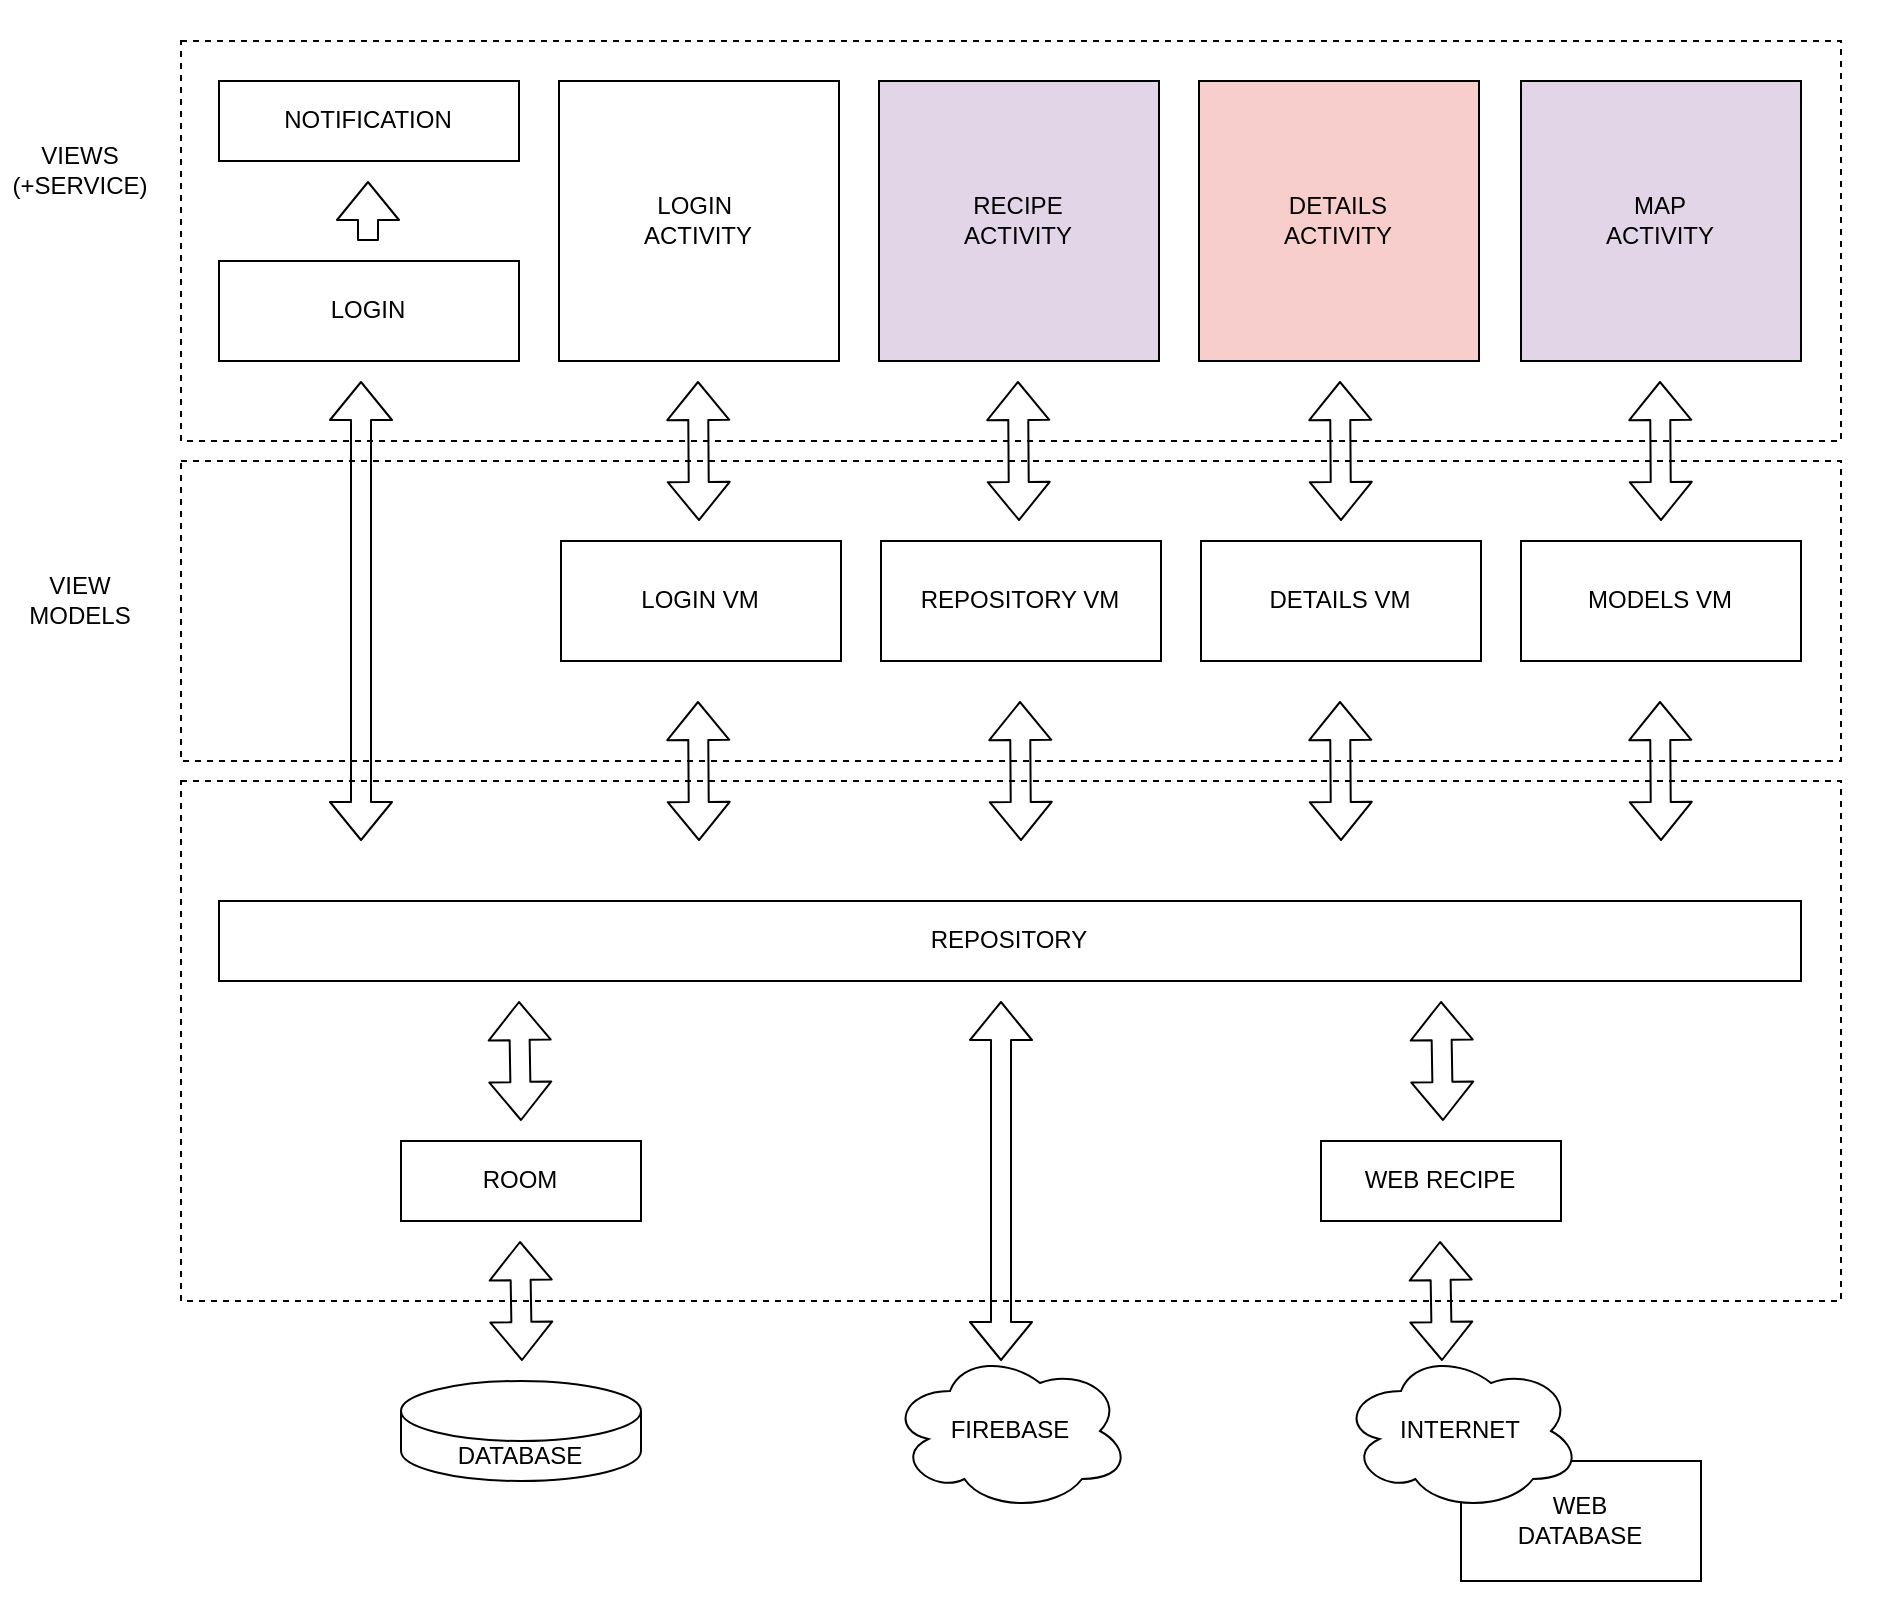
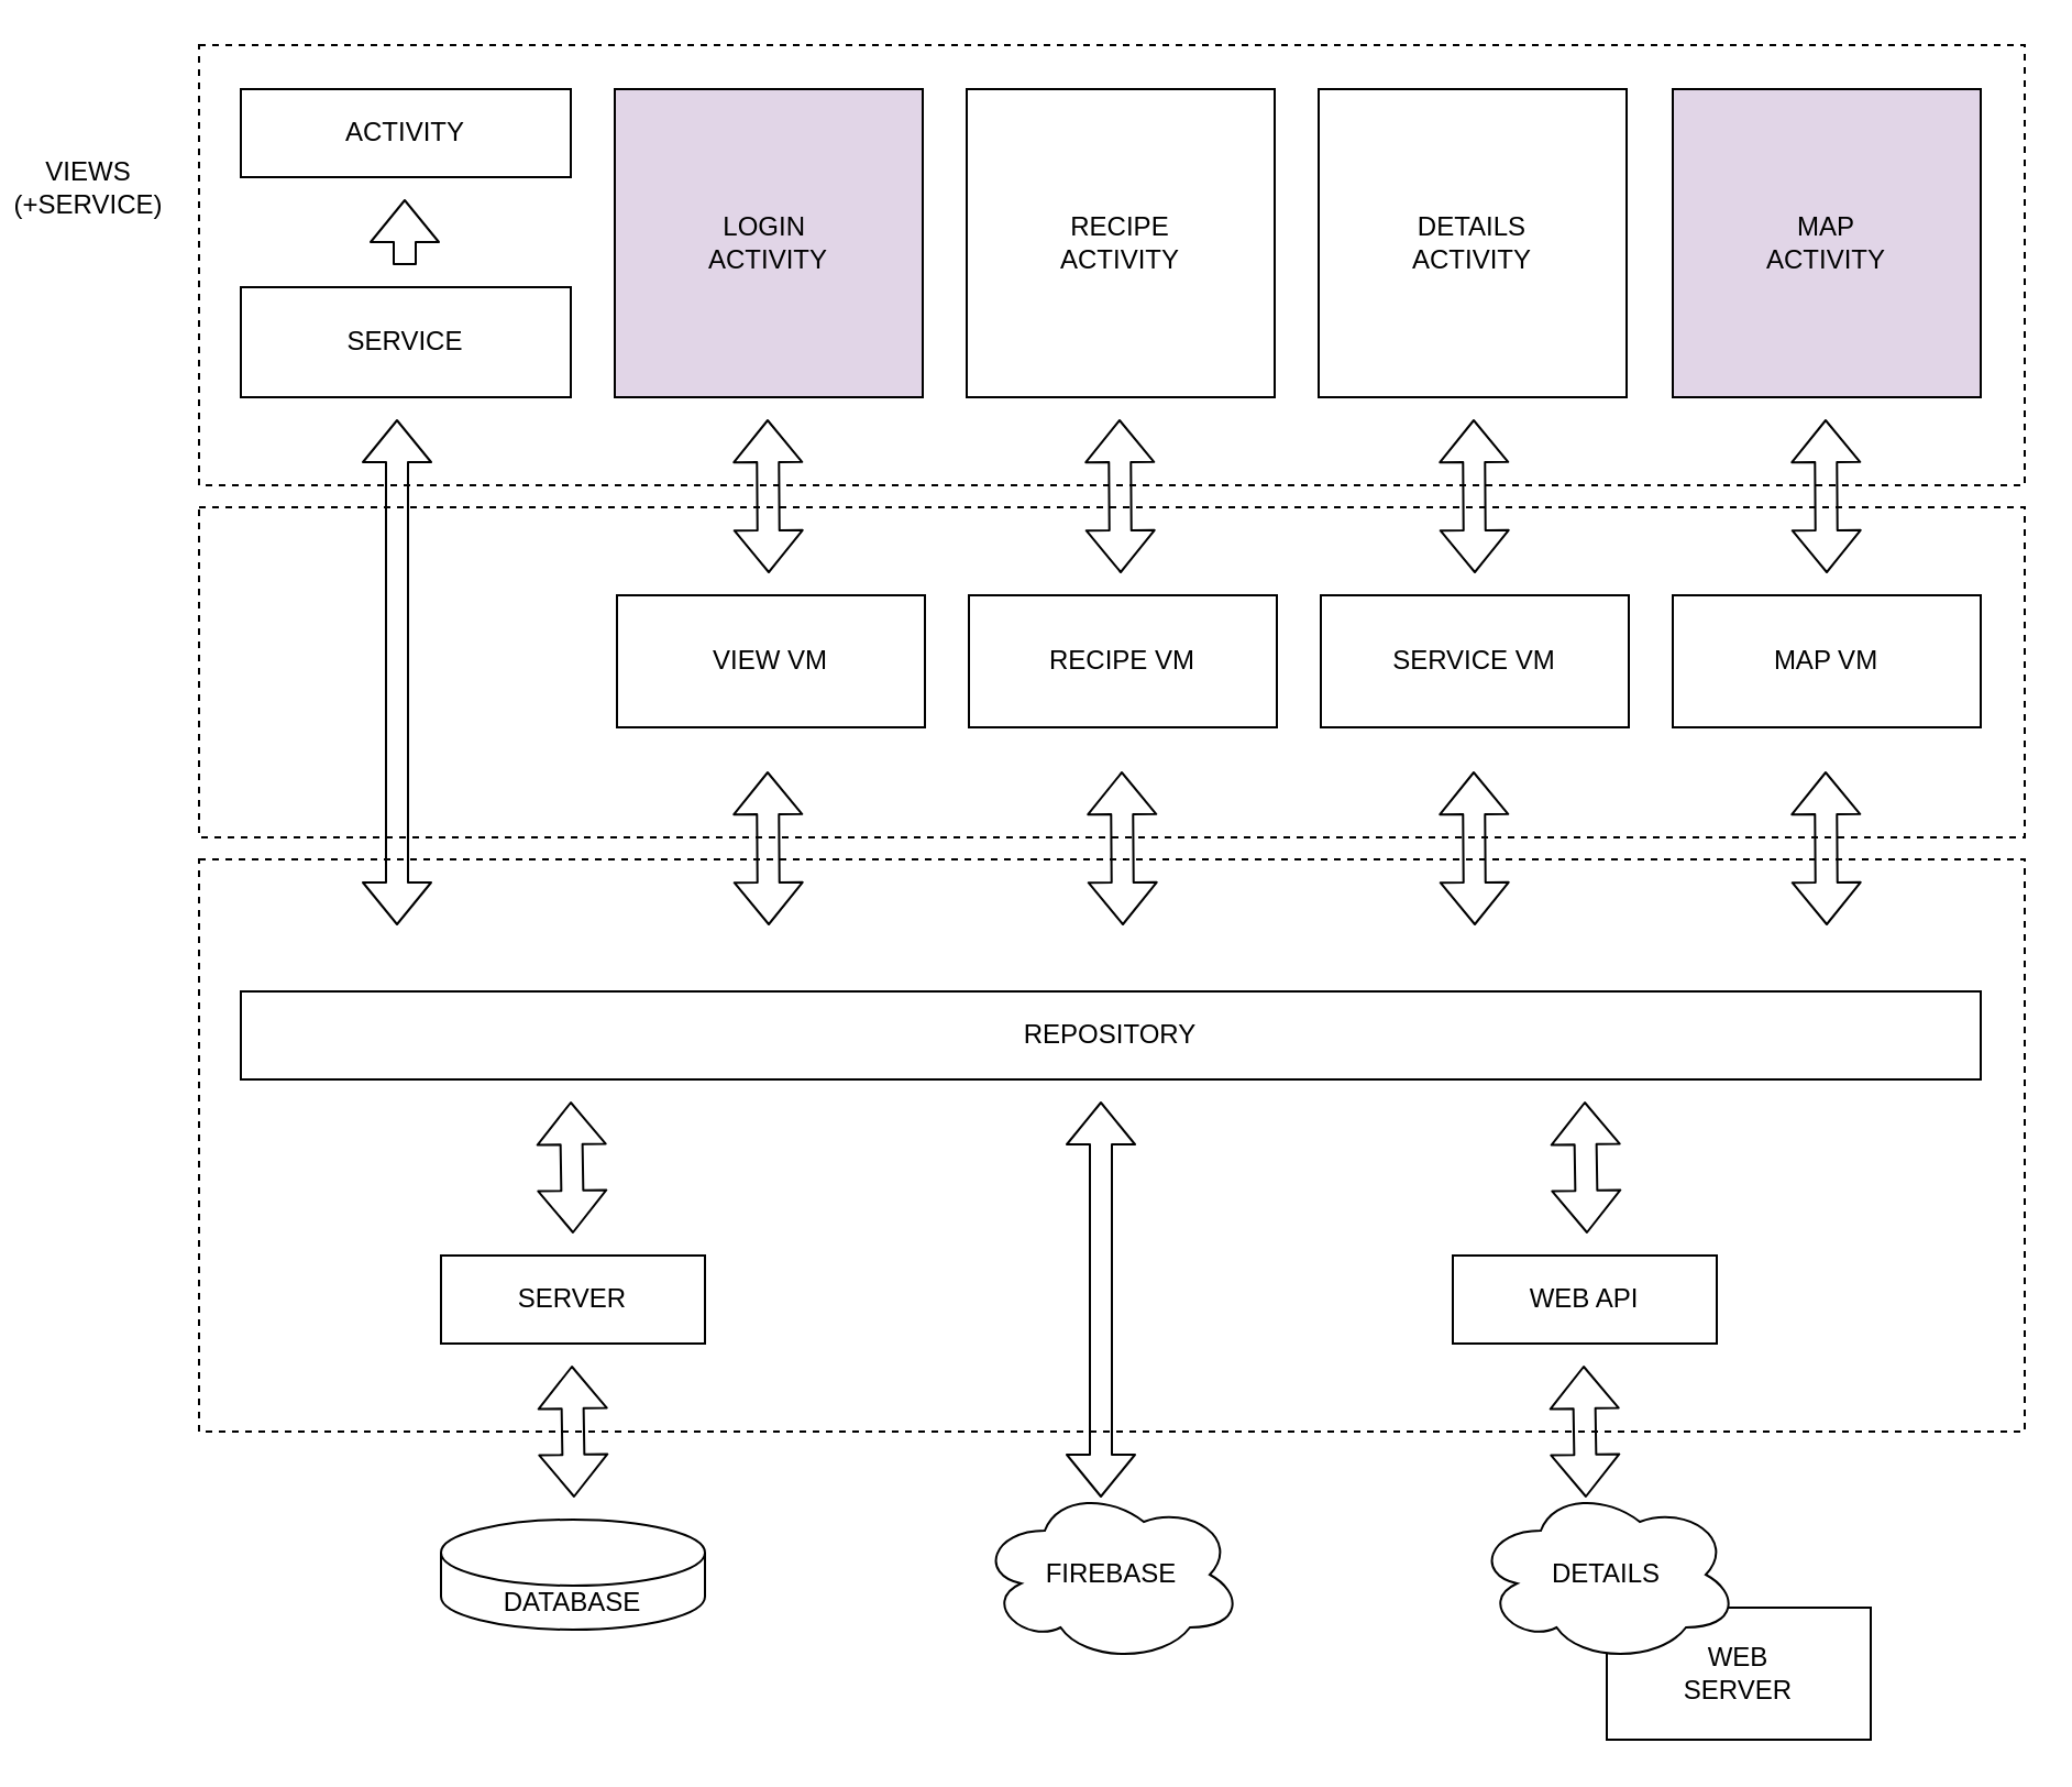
  <mxCell id="0" />
  <mxCell id="1" parent="0" />
- <mxCell id="2" value="WEB&lt;br&gt;DATABASE" style="rounded=0;whiteSpace=wrap;html=1;fillColor=none;" vertex="1" parent="1"><mxGeometry x="730" y="730" width="120" height="60" as="geometry" /></mxCell>
- <mxCell id="3" value="NOTIFICATION" style="rounded=0;whiteSpace=wrap;html=1;" vertex="1" parent="1"><mxGeometry x="109" y="40" width="150" height="40" as="geometry" /></mxCell>
- <mxCell id="4" value="LOGIN" style="rounded=0;whiteSpace=wrap;html=1;" vertex="1" parent="1"><mxGeometry x="109" y="130" width="150" height="50" as="geometry" /></mxCell>
+ <mxCell id="2" value="WEB&lt;br&gt;SERVER" style="rounded=0;whiteSpace=wrap;html=1;fillColor=none;" vertex="1" parent="1"><mxGeometry x="730" y="730" width="120" height="60" as="geometry" /></mxCell>
+ <mxCell id="3" value="ACTIVITY" style="rounded=0;whiteSpace=wrap;html=1;" vertex="1" parent="1"><mxGeometry x="109" y="40" width="150" height="40" as="geometry" /></mxCell>
+ <mxCell id="4" value="SERVICE" style="rounded=0;whiteSpace=wrap;html=1;" vertex="1" parent="1"><mxGeometry x="109" y="130" width="150" height="50" as="geometry" /></mxCell>
  <mxCell id="5" value="" style="shape=flexArrow;endArrow=classic;html=1;" edge="1" parent="1"><mxGeometry width="50" height="50" relative="1" as="geometry"><mxPoint x="183.5" y="120" as="sourcePoint" /><mxPoint x="183.5" y="90" as="targetPoint" /></mxGeometry></mxCell>
- <mxCell id="6" value="LOGIN&amp;nbsp;&lt;br&gt;ACTIVITY" style="whiteSpace=wrap;html=1;aspect=fixed;" vertex="1" parent="1"><mxGeometry x="279" y="40" width="140" height="140" as="geometry" /></mxCell>
- <mxCell id="7" value="RECIPE&lt;br&gt;ACTIVITY" style="whiteSpace=wrap;html=1;aspect=fixed;fillColor=#e1d5e7;" vertex="1" parent="1"><mxGeometry x="439" y="40" width="140" height="140" as="geometry" /></mxCell>
- <mxCell id="8" value="DETAILS&lt;br&gt;ACTIVITY" style="whiteSpace=wrap;html=1;aspect=fixed;fillColor=#f8cecc;" vertex="1" parent="1"><mxGeometry x="599" y="40" width="140" height="140" as="geometry" /></mxCell>
+ <mxCell id="6" value="LOGIN&amp;nbsp;&lt;br&gt;ACTIVITY" style="whiteSpace=wrap;html=1;aspect=fixed;fillColor=#e1d5e7;" vertex="1" parent="1"><mxGeometry x="279" y="40" width="140" height="140" as="geometry" /></mxCell>
+ <mxCell id="7" value="RECIPE&lt;br&gt;ACTIVITY" style="whiteSpace=wrap;html=1;aspect=fixed;" vertex="1" parent="1"><mxGeometry x="439" y="40" width="140" height="140" as="geometry" /></mxCell>
+ <mxCell id="8" value="DETAILS&lt;br&gt;ACTIVITY" style="whiteSpace=wrap;html=1;aspect=fixed;" vertex="1" parent="1"><mxGeometry x="599" y="40" width="140" height="140" as="geometry" /></mxCell>
  <mxCell id="9" value="MAP&lt;br&gt;ACTIVITY" style="whiteSpace=wrap;html=1;aspect=fixed;fillColor=#e1d5e7;" vertex="1" parent="1"><mxGeometry x="760" y="40" width="140" height="140" as="geometry" /></mxCell>
  <mxCell id="10" value="" style="rounded=0;whiteSpace=wrap;html=1;fillColor=none;dashed=1;" vertex="1" parent="1"><mxGeometry x="90" y="20" width="830" height="200" as="geometry" /></mxCell>
  <mxCell id="11" value="VIEWS&lt;br&gt;(+SERVICE)" style="text;html=1;strokeColor=none;fillColor=none;align=center;verticalAlign=middle;whiteSpace=wrap;rounded=0;dashed=1;" vertex="1" parent="1"><mxGeometry x="20" y="75" width="40" height="20" as="geometry" /></mxCell>
- <mxCell id="12" value="VIEW&lt;br&gt;MODELS" style="text;html=1;strokeColor=none;fillColor=none;align=center;verticalAlign=middle;whiteSpace=wrap;rounded=0;dashed=1;" vertex="1" parent="1"><mxGeometry x="20" y="290" width="40" height="20" as="geometry" /></mxCell>
  <mxCell id="13" value="" style="rounded=0;whiteSpace=wrap;html=1;fillColor=none;dashed=1;" vertex="1" parent="1"><mxGeometry x="90" y="230" width="830" height="150" as="geometry" /></mxCell>
  <mxCell id="14" value="" style="rounded=0;whiteSpace=wrap;html=1;fillColor=none;dashed=1;" vertex="1" parent="1"><mxGeometry x="90" y="390" width="830" height="260" as="geometry" /></mxCell>
- <mxCell id="15" value="LOGIN VM" style="rounded=0;whiteSpace=wrap;html=1;fillColor=none;" vertex="1" parent="1"><mxGeometry x="280" y="270" width="140" height="60" as="geometry" /></mxCell>
- <mxCell id="16" value="DETAILS VM" style="rounded=0;whiteSpace=wrap;html=1;fillColor=none;" vertex="1" parent="1"><mxGeometry x="600" y="270" width="140" height="60" as="geometry" /></mxCell>
- <mxCell id="17" value="MODELS VM" style="rounded=0;whiteSpace=wrap;html=1;fillColor=none;" vertex="1" parent="1"><mxGeometry x="760" y="270" width="140" height="60" as="geometry" /></mxCell>
- <mxCell id="18" value="REPOSITORY VM" style="rounded=0;whiteSpace=wrap;html=1;fillColor=none;" vertex="1" parent="1"><mxGeometry x="440" y="270" width="140" height="60" as="geometry" /></mxCell>
+ <mxCell id="15" value="VIEW VM" style="rounded=0;whiteSpace=wrap;html=1;fillColor=none;" vertex="1" parent="1"><mxGeometry x="280" y="270" width="140" height="60" as="geometry" /></mxCell>
+ <mxCell id="16" value="SERVICE VM" style="rounded=0;whiteSpace=wrap;html=1;fillColor=none;" vertex="1" parent="1"><mxGeometry x="600" y="270" width="140" height="60" as="geometry" /></mxCell>
+ <mxCell id="17" value="MAP VM" style="rounded=0;whiteSpace=wrap;html=1;fillColor=none;" vertex="1" parent="1"><mxGeometry x="760" y="270" width="140" height="60" as="geometry" /></mxCell>
+ <mxCell id="18" value="RECIPE VM" style="rounded=0;whiteSpace=wrap;html=1;fillColor=none;" vertex="1" parent="1"><mxGeometry x="440" y="270" width="140" height="60" as="geometry" /></mxCell>
  <mxCell id="19" value="" style="shape=flexArrow;endArrow=classic;startArrow=classic;html=1;" edge="1" parent="1"><mxGeometry width="50" height="50" relative="1" as="geometry"><mxPoint x="180" y="190" as="sourcePoint" /><mxPoint x="180" y="420" as="targetPoint" /></mxGeometry></mxCell>
  <mxCell id="20" value="" style="shape=flexArrow;endArrow=classic;startArrow=classic;html=1;" edge="1" parent="1"><mxGeometry width="50" height="50" relative="1" as="geometry"><mxPoint x="348.5" y="190" as="sourcePoint" /><mxPoint x="349" y="260" as="targetPoint" /></mxGeometry></mxCell>
  <mxCell id="21" value="" style="shape=flexArrow;endArrow=classic;startArrow=classic;html=1;" edge="1" parent="1"><mxGeometry width="50" height="50" relative="1" as="geometry"><mxPoint x="508.5" y="190" as="sourcePoint" /><mxPoint x="509" y="260" as="targetPoint" /></mxGeometry></mxCell>
  <mxCell id="22" value="" style="shape=flexArrow;endArrow=classic;startArrow=classic;html=1;" edge="1" parent="1"><mxGeometry width="50" height="50" relative="1" as="geometry"><mxPoint x="669.5" y="190" as="sourcePoint" /><mxPoint x="670" y="260" as="targetPoint" /></mxGeometry></mxCell>
  <mxCell id="23" value="" style="shape=flexArrow;endArrow=classic;startArrow=classic;html=1;" edge="1" parent="1"><mxGeometry width="50" height="50" relative="1" as="geometry"><mxPoint x="829.5" y="190" as="sourcePoint" /><mxPoint x="830" y="260" as="targetPoint" /></mxGeometry></mxCell>
  <mxCell id="24" value="" style="shape=flexArrow;endArrow=classic;startArrow=classic;html=1;" edge="1" parent="1"><mxGeometry width="50" height="50" relative="1" as="geometry"><mxPoint x="348.5" y="350" as="sourcePoint" /><mxPoint x="349" y="420" as="targetPoint" /></mxGeometry></mxCell>
  <mxCell id="25" value="" style="shape=flexArrow;endArrow=classic;startArrow=classic;html=1;" edge="1" parent="1"><mxGeometry width="50" height="50" relative="1" as="geometry"><mxPoint x="509.5" y="350" as="sourcePoint" /><mxPoint x="510" y="420" as="targetPoint" /></mxGeometry></mxCell>
  <mxCell id="26" value="" style="shape=flexArrow;endArrow=classic;startArrow=classic;html=1;" edge="1" parent="1"><mxGeometry width="50" height="50" relative="1" as="geometry"><mxPoint x="669.5" y="350" as="sourcePoint" /><mxPoint x="670" y="420" as="targetPoint" /></mxGeometry></mxCell>
  <mxCell id="27" value="" style="shape=flexArrow;endArrow=classic;startArrow=classic;html=1;" edge="1" parent="1"><mxGeometry width="50" height="50" relative="1" as="geometry"><mxPoint x="829.5" y="350" as="sourcePoint" /><mxPoint x="830" y="420" as="targetPoint" /></mxGeometry></mxCell>
  <mxCell id="28" value="REPOSITORY" style="rounded=0;whiteSpace=wrap;html=1;fillColor=none;" vertex="1" parent="1"><mxGeometry x="109" y="450" width="791" height="40" as="geometry" /></mxCell>
  <mxCell id="29" value="" style="shape=flexArrow;endArrow=classic;startArrow=classic;html=1;" edge="1" parent="1"><mxGeometry width="50" height="50" relative="1" as="geometry"><mxPoint x="259" y="500" as="sourcePoint" /><mxPoint x="260" y="560" as="targetPoint" /></mxGeometry></mxCell>
  <mxCell id="30" value="" style="shape=flexArrow;endArrow=classic;startArrow=classic;html=1;" edge="1" parent="1"><mxGeometry width="50" height="50" relative="1" as="geometry"><mxPoint x="720" y="500" as="sourcePoint" /><mxPoint x="721" y="560" as="targetPoint" /></mxGeometry></mxCell>
- <mxCell id="31" value="ROOM" style="rounded=0;whiteSpace=wrap;html=1;fillColor=none;" vertex="1" parent="1"><mxGeometry x="200" y="570" width="120" height="40" as="geometry" /></mxCell>
- <mxCell id="32" value="WEB RECIPE" style="rounded=0;whiteSpace=wrap;html=1;fillColor=none;" vertex="1" parent="1"><mxGeometry x="660" y="570" width="120" height="40" as="geometry" /></mxCell>
+ <mxCell id="31" value="SERVER" style="rounded=0;whiteSpace=wrap;html=1;fillColor=none;" vertex="1" parent="1"><mxGeometry x="200" y="570" width="120" height="40" as="geometry" /></mxCell>
+ <mxCell id="32" value="WEB API" style="rounded=0;whiteSpace=wrap;html=1;fillColor=none;" vertex="1" parent="1"><mxGeometry x="660" y="570" width="120" height="40" as="geometry" /></mxCell>
  <mxCell id="33" value="DATABASE" style="shape=cylinder3;whiteSpace=wrap;html=1;boundedLbl=1;backgroundOutline=1;size=15;fillColor=none;" vertex="1" parent="1"><mxGeometry x="200" y="690" width="120" height="50" as="geometry" /></mxCell>
- <mxCell id="34" value="INTERNET" style="ellipse;shape=cloud;whiteSpace=wrap;html=1;" vertex="1" parent="1"><mxGeometry x="670" y="675" width="120" height="80" as="geometry" /></mxCell>
+ <mxCell id="34" value="DETAILS" style="ellipse;shape=cloud;whiteSpace=wrap;html=1;" vertex="1" parent="1"><mxGeometry x="670" y="675" width="120" height="80" as="geometry" /></mxCell>
  <mxCell id="35" value="" style="shape=flexArrow;endArrow=classic;startArrow=classic;html=1;" edge="1" parent="1"><mxGeometry width="50" height="50" relative="1" as="geometry"><mxPoint x="259.5" y="620" as="sourcePoint" /><mxPoint x="260.5" y="680" as="targetPoint" /></mxGeometry></mxCell>
  <mxCell id="36" value="" style="shape=flexArrow;endArrow=classic;startArrow=classic;html=1;" edge="1" parent="1"><mxGeometry width="50" height="50" relative="1" as="geometry"><mxPoint x="719.5" y="620" as="sourcePoint" /><mxPoint x="720.5" y="680" as="targetPoint" /></mxGeometry></mxCell>
  <mxCell id="37" value="FIREBASE" style="ellipse;shape=cloud;whiteSpace=wrap;html=1;fillColor=#ffffff;" vertex="1" parent="1"><mxGeometry x="444.5" y="675" width="120" height="80" as="geometry" /></mxCell>
  <mxCell id="38" value="" style="shape=flexArrow;endArrow=classic;startArrow=classic;html=1;" edge="1" parent="1"><mxGeometry width="50" height="50" relative="1" as="geometry"><mxPoint x="500" y="500" as="sourcePoint" /><mxPoint x="500" y="680" as="targetPoint" /></mxGeometry></mxCell>
